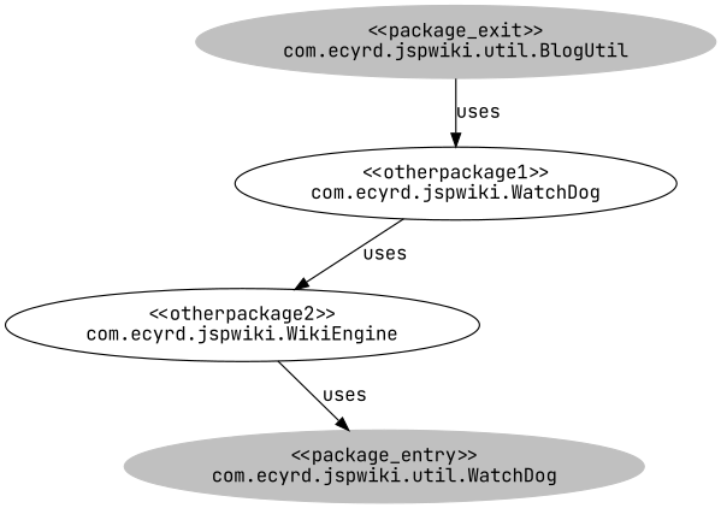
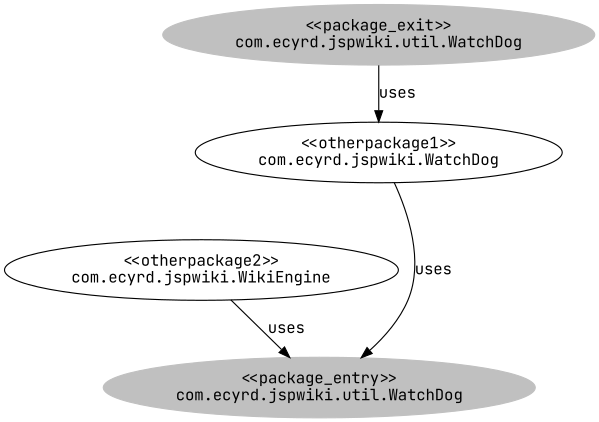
  digraph {
    fontname="JetBrains Mono"
    node [fontname="JetBrains Mono"]
    edge [fontname="JetBrains Mono"]
-   n1 [color=grey label="<<package_exit>>\ncom.ecyrd.jspwiki.util.BlogUtil" style=filled]
+   n1 [color=grey label="<<package_exit>>\ncom.ecyrd.jspwiki.util.WatchDog" style=filled]
    n2 [label="<<otherpackage1>>\ncom.ecyrd.jspwiki.WatchDog"]
    n3 [label="<<otherpackage2>>\ncom.ecyrd.jspwiki.WikiEngine"]
    n4 [color=grey label="<<package_entry>>\ncom.ecyrd.jspwiki.util.WatchDog" style=filled]
    n1 -> n2 [label=uses]
-   n2 -> n3 [label=uses]
+   n2 -> n4 [label=uses]
    n3 -> n4 [label=uses]
  }
